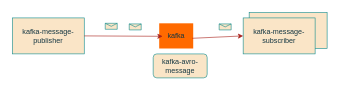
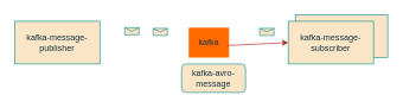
  <mxCell id="0" />
  <mxCell id="1" parent="0" />
  <mxCell id="2" value="kafka-message-publisher" style="rounded=0;whiteSpace=wrap;html=1;labelBackgroundColor=none;fillColor=#FAE5C7;strokeColor=#0F8B8D;fontColor=#143642;" vertex="1" parent="1"><mxGeometry x="20" y="29" width="120" height="60" as="geometry" /></mxCell>
  <mxCell id="3" value="kafka" style="points=[];aspect=fixed;html=1;align=center;shadow=0;dashed=0;fillColor=#FF6A00;strokeColor=none;shape=mxgraph.alibaba_cloud.kafka;fontColor=#143642;" vertex="1" parent="1"><mxGeometry x="265" y="38" width="56.7" height="42" as="geometry" /></mxCell>
  <mxCell id="4" value="kafka-message-subscriber" style="rounded=0;whiteSpace=wrap;html=1;labelBackgroundColor=none;fillColor=#FAE5C7;strokeColor=#0F8B8D;fontColor=#143642;" vertex="1" parent="1"><mxGeometry x="415" y="20" width="130" height="60" as="geometry" /></mxCell>
- <mxCell id="5" value="" style="endArrow=classic;html=1;rounded=0;strokeColor=#A8201A;fontColor=#143642;fillColor=#FAE5C7;exitX=1;exitY=0.5;exitDx=0;exitDy=0;entryX=0.1;entryY=0.516;entryDx=0;entryDy=0;entryPerimeter=0;" edge="1" parent="1" source="2" target="3"><mxGeometry width="50" height="50" relative="1" as="geometry"><mxPoint x="185" y="129" as="sourcePoint" /><mxPoint x="235" y="109" as="targetPoint" /></mxGeometry></mxCell>
  <mxCell id="6" value="" style="endArrow=classic;html=1;rounded=0;strokeColor=#A8201A;fontColor=#143642;fillColor=#FAE5C7;exitX=0.97;exitY=0.595;exitDx=0;exitDy=0;exitPerimeter=0;entryX=0;entryY=0.5;entryDx=0;entryDy=0;" edge="1" parent="1" source="3" target="7"><mxGeometry width="50" height="50" relative="1" as="geometry"><mxPoint x="325" y="169" as="sourcePoint" /><mxPoint x="375" y="119" as="targetPoint" /></mxGeometry></mxCell>
  <mxCell id="7" value="kafka-message-subscriber" style="rounded=0;whiteSpace=wrap;html=1;labelBackgroundColor=none;fillColor=#FAE5C7;strokeColor=#0F8B8D;fontColor=#143642;" vertex="1" parent="1"><mxGeometry x="405" y="29" width="120" height="60" as="geometry" /></mxCell>
  <mxCell id="8" value="kafka-avro-message" style="rounded=1;whiteSpace=wrap;html=1;strokeColor=#0F8B8D;fontColor=#143642;fillColor=#FAE5C7;" vertex="1" parent="1"><mxGeometry x="255" y="89" width="90" height="40" as="geometry" /></mxCell>
  <mxCell id="9" value="" style="shape=message;html=1;html=1;outlineConnect=0;labelPosition=center;verticalLabelPosition=bottom;align=center;verticalAlign=top;strokeColor=#0F8B8D;fontColor=#143642;fillColor=#FAE5C7;" vertex="1" parent="1"><mxGeometry x="175" y="38" width="20" height="10" as="geometry" /></mxCell>
  <mxCell id="10" value="" style="shape=message;html=1;html=1;outlineConnect=0;labelPosition=center;verticalLabelPosition=bottom;align=center;verticalAlign=top;strokeColor=#0F8B8D;fontColor=#143642;fillColor=#FAE5C7;" vertex="1" parent="1"><mxGeometry x="215" y="39" width="20" height="10" as="geometry" /></mxCell>
  <mxCell id="11" value="" style="shape=message;html=1;html=1;outlineConnect=0;labelPosition=center;verticalLabelPosition=bottom;align=center;verticalAlign=top;strokeColor=#0F8B8D;fontColor=#143642;fillColor=#FAE5C7;" vertex="1" parent="1"><mxGeometry x="365" y="39" width="20" height="10" as="geometry" /></mxCell>
